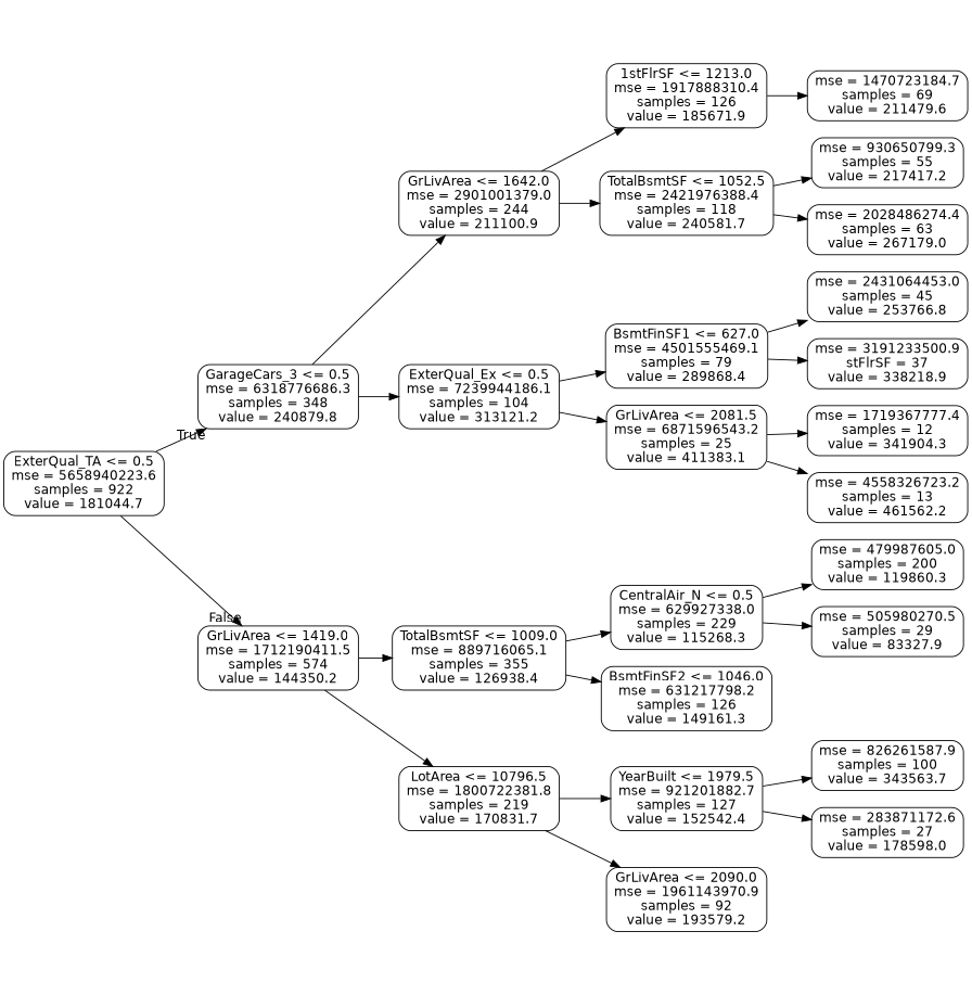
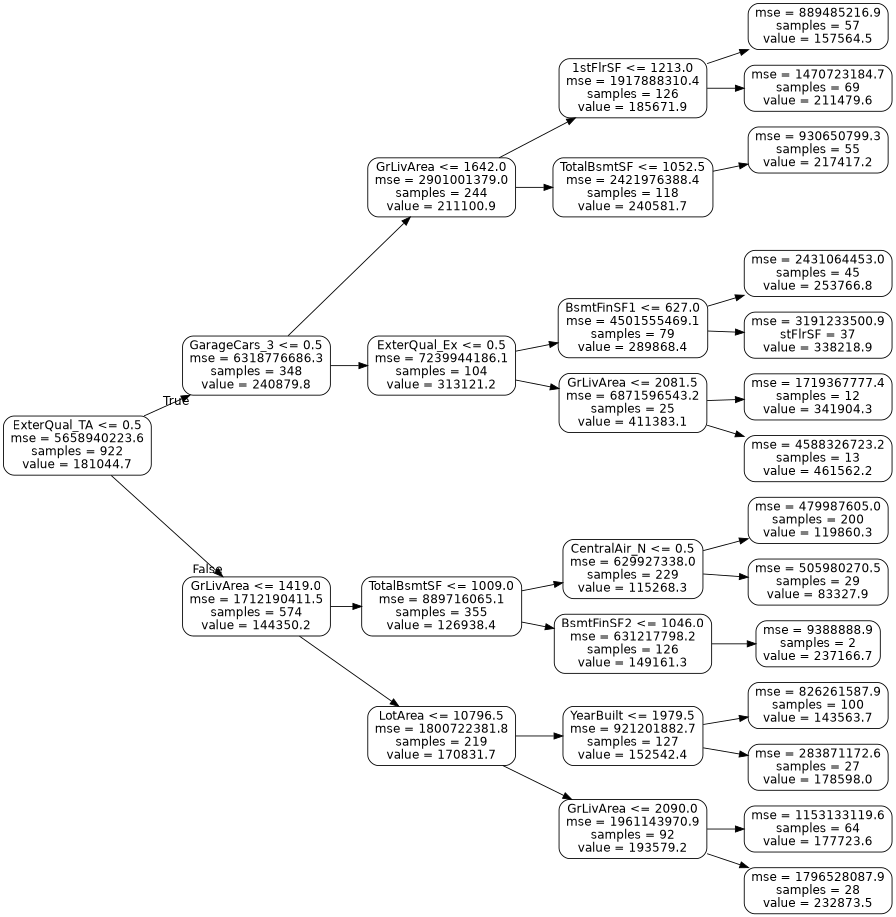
  digraph {
    rankdir=LR
    node [color=black fontname=helvetica shape=box style=rounded]
    edge [fontname=helvetica]
    n1 [label="ExterQual_TA <= 0.5\nmse = 5658940223.6\nsamples = 922\nvalue = 181044.7"]
    n2 [label="GarageCars_3 <= 0.5\nmse = 6318776686.3\nsamples = 348\nvalue = 240879.8"]
    n3 [label="GrLivArea <= 1419.0\nmse = 1712190411.5\nsamples = 574\nvalue = 144350.2"]
    n4 [label="GrLivArea <= 1642.0\nmse = 2901001379.0\nsamples = 244\nvalue = 211100.9"]
    n5 [label="ExterQual_Ex <= 0.5\nmse = 7239944186.1\nsamples = 104\nvalue = 313121.2"]
    n6 [label="TotalBsmtSF <= 1009.0\nmse = 889716065.1\nsamples = 355\nvalue = 126938.4"]
    n7 [label="LotArea <= 10796.5\nmse = 1800722381.8\nsamples = 219\nvalue = 170831.7"]
    n8 [label="1stFlrSF <= 1213.0\nmse = 1917888310.4\nsamples = 126\nvalue = 185671.9"]
    n9 [label="TotalBsmtSF <= 1052.5\nmse = 2421976388.4\nsamples = 118\nvalue = 240581.7"]
    n10 [label="BsmtFinSF1 <= 627.0\nmse = 4501555469.1\nsamples = 79\nvalue = 289868.4"]
    n11 [label="GrLivArea <= 2081.5\nmse = 6871596543.2\nsamples = 25\nvalue = 411383.1"]
+   n12 [label="mse = 889485216.9\nsamples = 57\nvalue = 157564.5"]
    n13 [label="mse = 1470723184.7\nsamples = 69\nvalue = 211479.6"]
    n14 [label="mse = 930650799.3\nsamples = 55\nvalue = 217417.2"]
-   n15 [label="mse = 2028486274.4\nsamples = 63\nvalue = 267179.0"]
    n16 [label="mse = 2431064453.0\nsamples = 45\nvalue = 253766.8"]
    n17 [label="mse = 3191233500.9\nstFlrSF = 37\nvalue = 338218.9"]
    n18 [label="mse = 1719367777.4\nsamples = 12\nvalue = 341904.3"]
-   n19 [label="mse = 4558326723.2\nsamples = 13\nvalue = 461562.2"]
+   n19 [label="mse = 4588326723.2\nsamples = 13\nvalue = 461562.2"]
    n20 [label="CentralAir_N <= 0.5\nmse = 629927338.0\nsamples = 229\nvalue = 115268.3"]
    n21 [label="BsmtFinSF2 <= 1046.0\nmse = 631217798.2\nsamples = 126\nvalue = 149161.3"]
    n22 [label="YearBuilt <= 1979.5\nmse = 921201882.7\nsamples = 127\nvalue = 152542.4"]
    n23 [label="GrLivArea <= 2090.0\nmse = 1961143970.9\nsamples = 92\nvalue = 193579.2"]
    n24 [label="mse = 479987605.0\nsamples = 200\nvalue = 119860.3"]
    n25 [label="mse = 505980270.5\nsamples = 29\nvalue = 83327.9"]
-   n27 [label="mse = 826261587.9\nsamples = 100\nvalue = 343563.7"]
+   n26 [label="mse = 9388888.9\nsamples = 2\nvalue = 237166.7"]
+   n27 [label="mse = 826261587.9\nsamples = 100\nvalue = 143563.7"]
    n28 [label="mse = 283871172.6\nsamples = 27\nvalue = 178598.0"]
+   n29 [label="mse = 1153133119.6\nsamples = 64\nvalue = 177723.6"]
+   n30 [label="mse = 1796528087.9\nsamples = 28\nvalue = 232873.5"]
    n1 -> n2 [headlabel=True labelangle=45 labeldistance=2.5]
    n1 -> n3 [headlabel=False labelangle=-45 labeldistance=2.5]
    n2 -> n4
    n2 -> n5
    n3 -> n6
    n3 -> n7
    n4 -> n8
    n4 -> n9
    n5 -> n10
    n5 -> n11
    n6 -> n20
    n6 -> n21
    n7 -> n22
    n7 -> n23
+   n8 -> n12
    n8 -> n13
    n9 -> n14
-   n9 -> n15
    n10 -> n16
    n10 -> n17
    n11 -> n18
    n11 -> n19
    n20 -> n24
    n20 -> n25
+   n21 -> n26
    n22 -> n27
    n22 -> n28
+   n23 -> n29
+   n23 -> n30
  }
